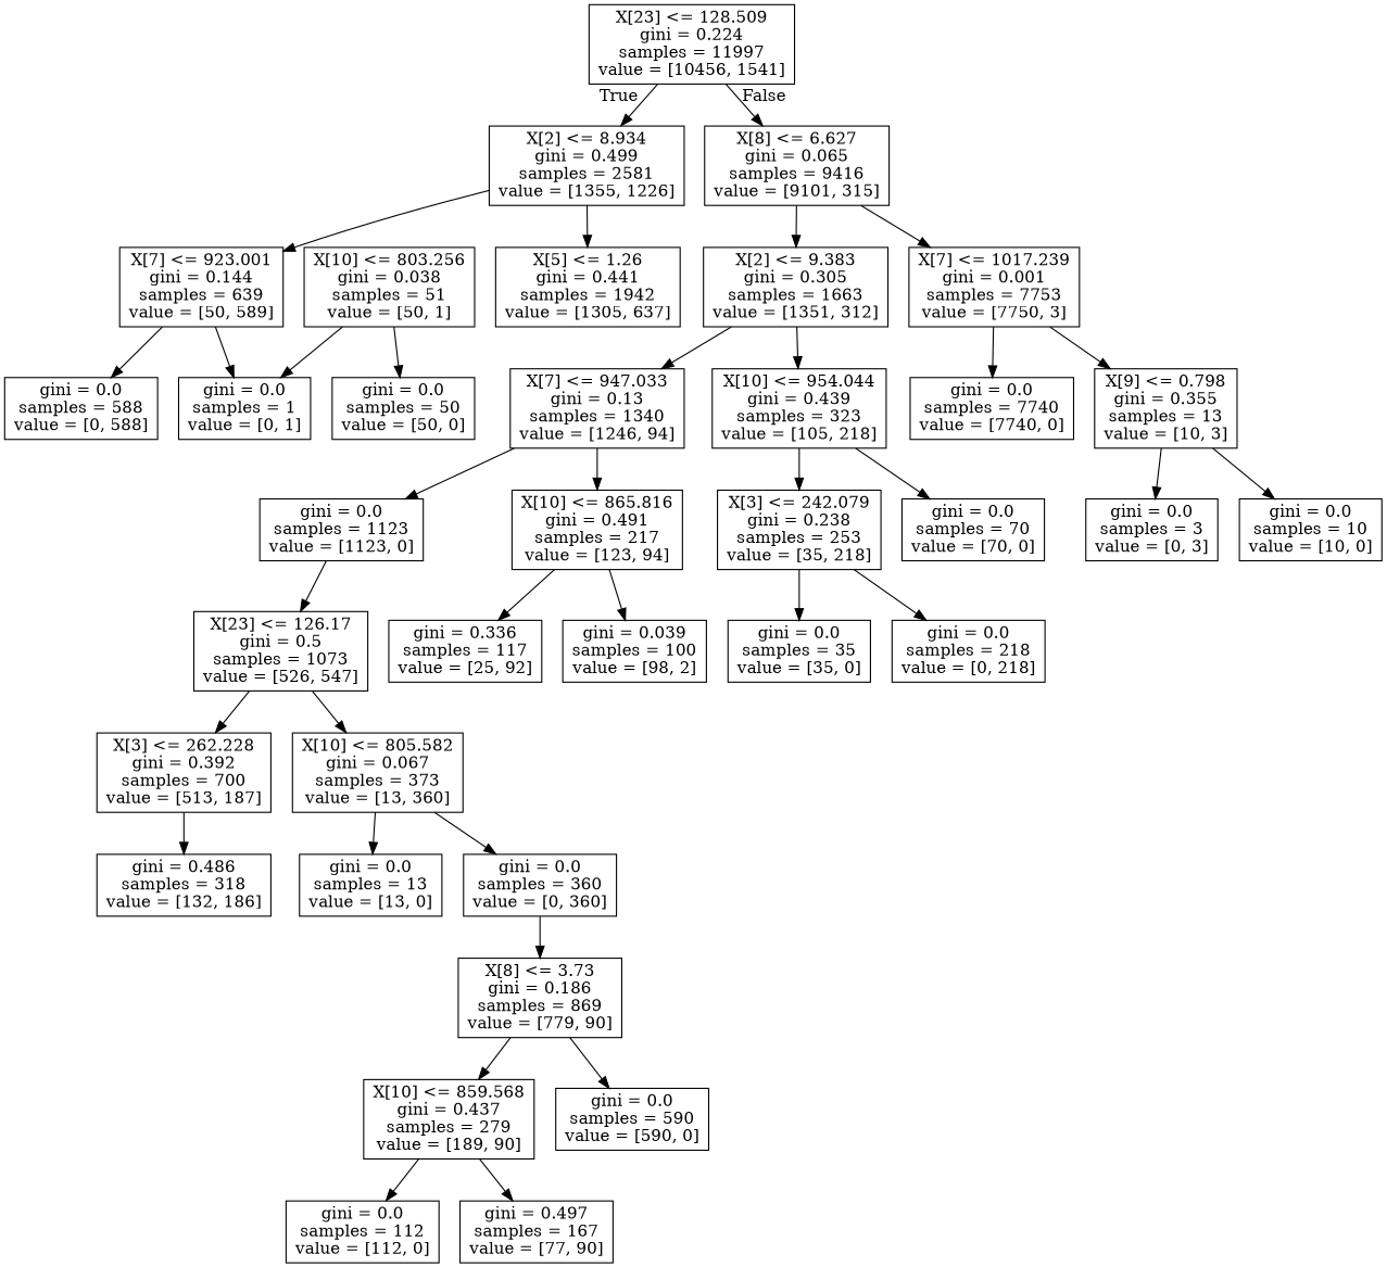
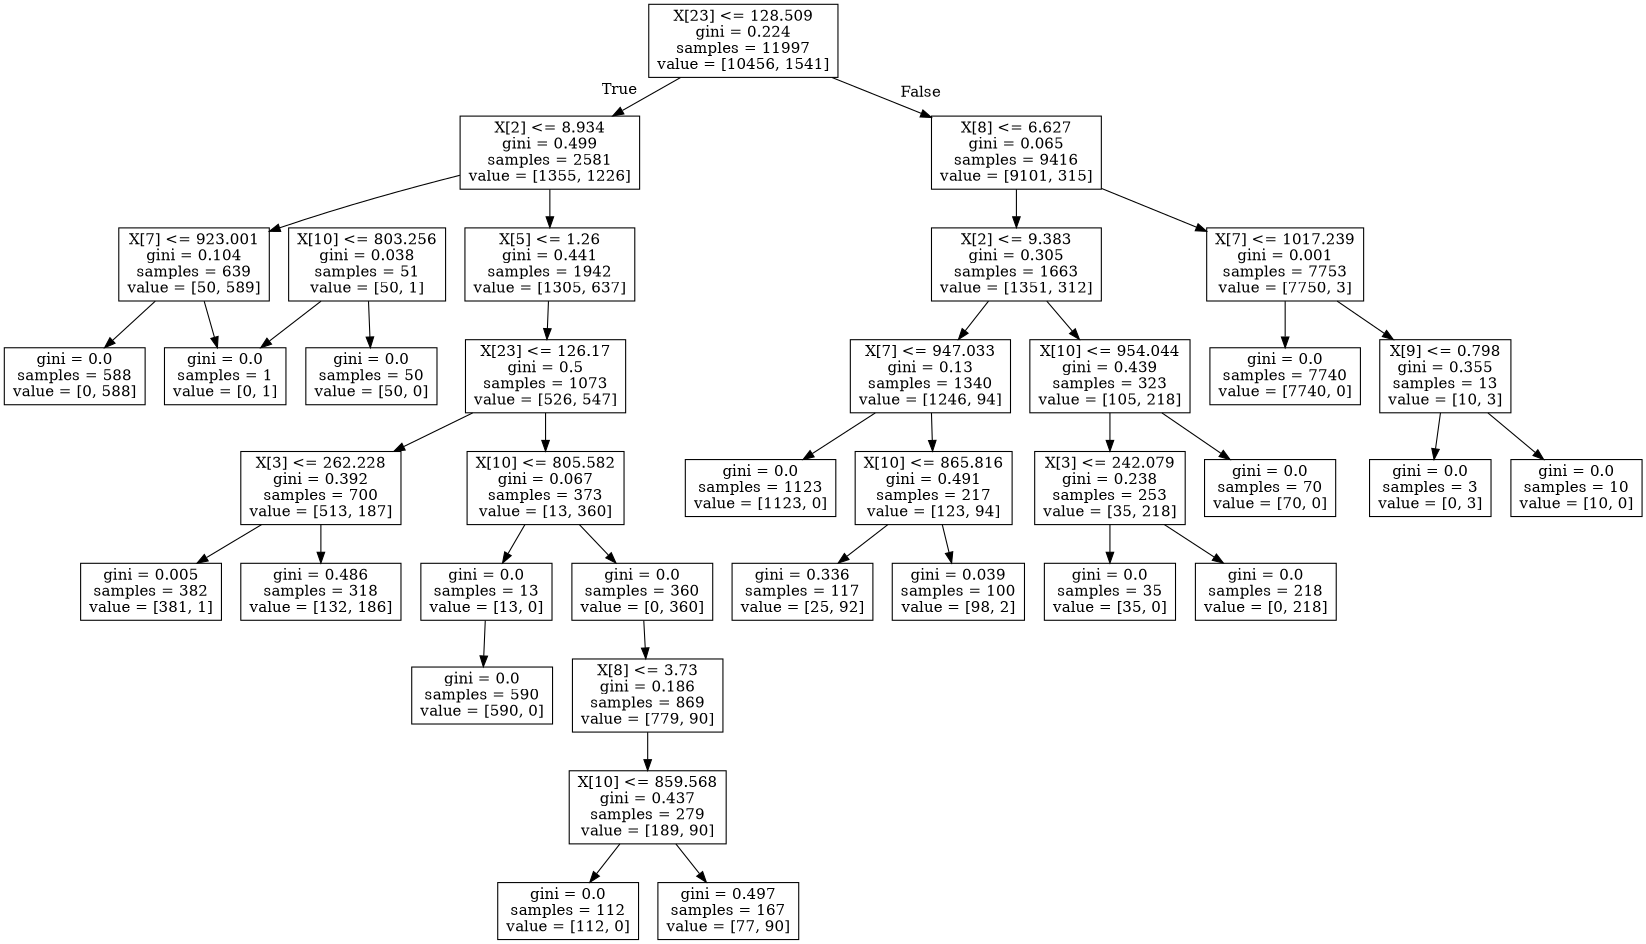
  digraph {
    node [shape=box]
    n1 [label="X[23] <= 128.509\ngini = 0.224\nsamples = 11997\nvalue = [10456, 1541]"]
    n2 [label="X[2] <= 8.934\ngini = 0.499\nsamples = 2581\nvalue = [1355, 1226]"]
    n3 [label="X[8] <= 6.627\ngini = 0.065\nsamples = 9416\nvalue = [9101, 315]"]
-   n4 [label="X[7] <= 923.001\ngini = 0.144\nsamples = 639\nvalue = [50, 589]"]
+   n4 [label="X[7] <= 923.001\ngini = 0.104\nsamples = 639\nvalue = [50, 589]"]
    n5 [label="X[5] <= 1.26\ngini = 0.441\nsamples = 1942\nvalue = [1305, 637]"]
    n6 [label="X[2] <= 9.383\ngini = 0.305\nsamples = 1663\nvalue = [1351, 312]"]
    n7 [label="X[7] <= 1017.239\ngini = 0.001\nsamples = 7753\nvalue = [7750, 3]"]
    n8 [label="gini = 0.0\nsamples = 588\nvalue = [0, 588]"]
    n9 [label="gini = 0.0\nsamples = 1\nvalue = [0, 1]"]
    n10 [label="X[23] <= 126.17\ngini = 0.5\nsamples = 1073\nvalue = [526, 547]"]
    n11 [label="X[10] <= 803.256\ngini = 0.038\nsamples = 51\nvalue = [50, 1]"]
    n12 [label="gini = 0.0\nsamples = 50\nvalue = [50, 0]"]
    n13 [label="X[3] <= 262.228\ngini = 0.392\nsamples = 700\nvalue = [513, 187]"]
    n14 [label="X[10] <= 805.582\ngini = 0.067\nsamples = 373\nvalue = [13, 360]"]
    n15 [label="X[8] <= 3.73\ngini = 0.186\nsamples = 869\nvalue = [779, 90]"]
    n16 [label="X[10] <= 859.568\ngini = 0.437\nsamples = 279\nvalue = [189, 90]"]
    n17 [label="gini = 0.0\nsamples = 590\nvalue = [590, 0]"]
+   n18 [label="gini = 0.005\nsamples = 382\nvalue = [381, 1]"]
    n19 [label="gini = 0.486\nsamples = 318\nvalue = [132, 186]"]
    n20 [label="gini = 0.0\nsamples = 13\nvalue = [13, 0]"]
    n21 [label="gini = 0.0\nsamples = 360\nvalue = [0, 360]"]
    n22 [label="gini = 0.0\nsamples = 112\nvalue = [112, 0]"]
    n23 [label="gini = 0.497\nsamples = 167\nvalue = [77, 90]"]
    n24 [label="X[7] <= 947.033\ngini = 0.13\nsamples = 1340\nvalue = [1246, 94]"]
    n25 [label="X[10] <= 954.044\ngini = 0.439\nsamples = 323\nvalue = [105, 218]"]
    n26 [label="gini = 0.0\nsamples = 7740\nvalue = [7740, 0]"]
    n27 [label="X[9] <= 0.798\ngini = 0.355\nsamples = 13\nvalue = [10, 3]"]
    n28 [label="gini = 0.0\nsamples = 1123\nvalue = [1123, 0]"]
    n29 [label="X[10] <= 865.816\ngini = 0.491\nsamples = 217\nvalue = [123, 94]"]
    n30 [label="X[3] <= 242.079\ngini = 0.238\nsamples = 253\nvalue = [35, 218]"]
    n31 [label="gini = 0.0\nsamples = 70\nvalue = [70, 0]"]
    n32 [label="gini = 0.336\nsamples = 117\nvalue = [25, 92]"]
    n33 [label="gini = 0.039\nsamples = 100\nvalue = [98, 2]"]
    n34 [label="gini = 0.0\nsamples = 35\nvalue = [35, 0]"]
    n35 [label="gini = 0.0\nsamples = 218\nvalue = [0, 218]"]
    n36 [label="gini = 0.0\nsamples = 3\nvalue = [0, 3]"]
    n37 [label="gini = 0.0\nsamples = 10\nvalue = [10, 0]"]
    n1 -> n2 [headlabel=True labelangle=45 labeldistance=2.5]
    n1 -> n3 [headlabel=False labelangle=-45 labeldistance=2.5]
    n2 -> n4
    n2 -> n5
    n3 -> n6
    n3 -> n7
    n4 -> n8
    n4 -> n9
-   n28 -> n10
+   n5 -> n10
    n6 -> n24
    n6 -> n25
    n7 -> n26
    n7 -> n27
    n10 -> n13
    n10 -> n14
    n11 -> n9
    n11 -> n12
+   n13 -> n18
    n13 -> n19
    n14 -> n20
    n14 -> n21
    n15 -> n16
-   n15 -> n17
+   n20 -> n17
    n16 -> n22
    n16 -> n23
    n21 -> n15
    n24 -> n28
    n24 -> n29
    n25 -> n30
    n25 -> n31
    n27 -> n36
    n27 -> n37
    n29 -> n32
    n29 -> n33
    n30 -> n34
    n30 -> n35
  }
